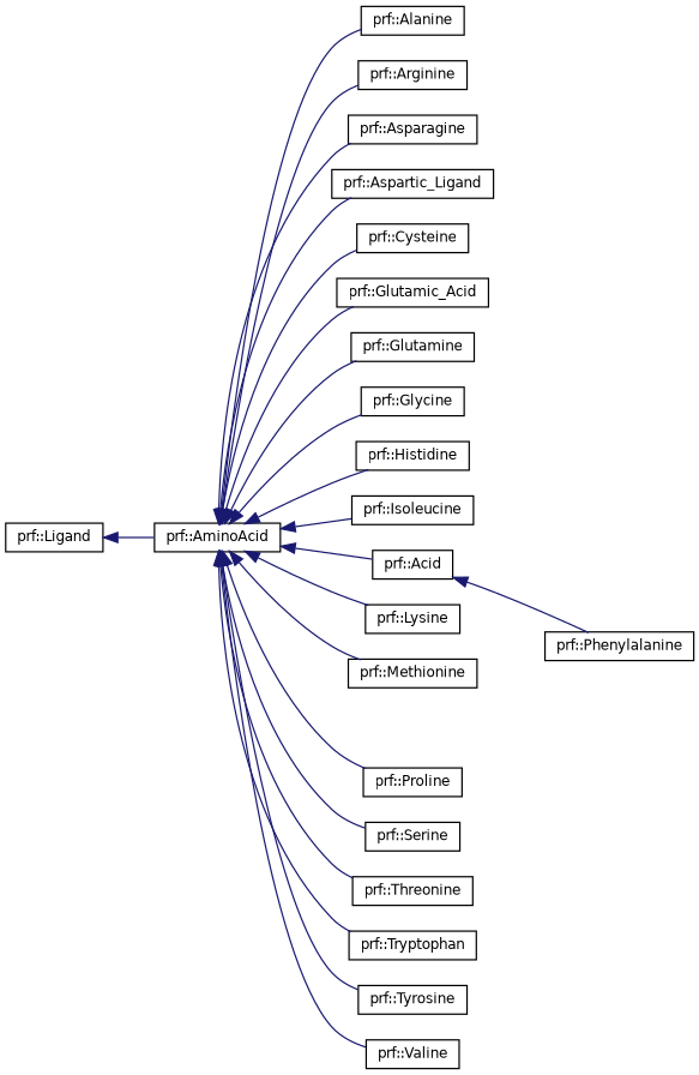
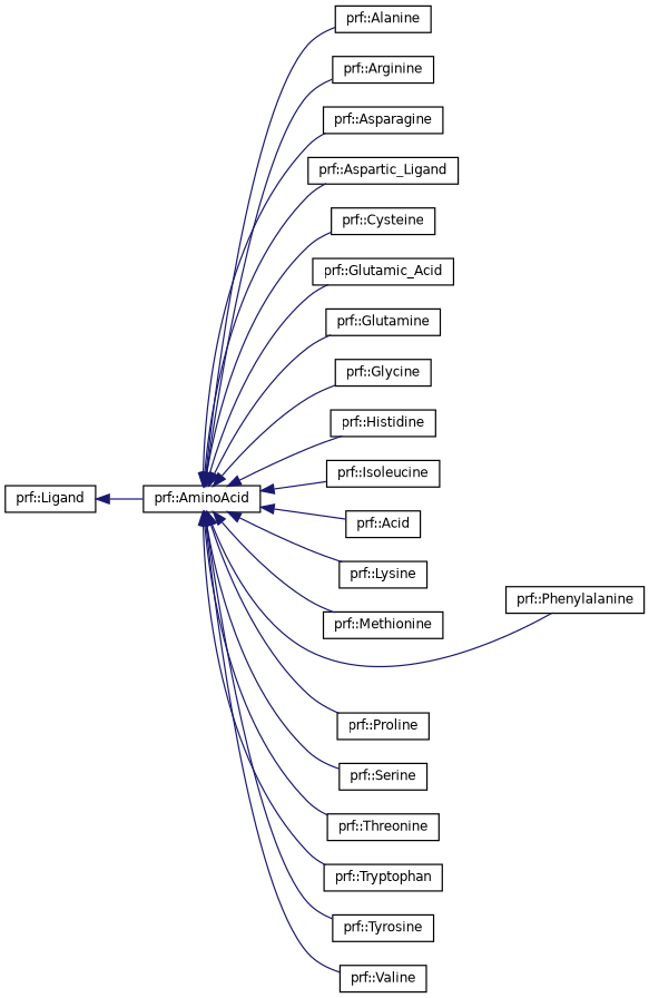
  digraph {
    rankdir=LR
    node [color=black fontname=Helvetica fontsize=10 shape=record]
    edge [color=midnightblue dir=back fontname=Helvetica fontsize=10 labelfontname=Helvetica labelfontsize=10 style=solid]
    n1 [height=0.2 label="prf::Ligand" width=0.4]
    n2 [height=0.2 label="prf::AminoAcid" width=0.4]
    n3 [height=0.2 label="prf::Alanine" width=0.4]
    n4 [height=0.2 label="prf::Arginine" width=0.4]
    n5 [height=0.2 label="prf::Asparagine" width=0.4]
    n6 [height=0.2 label="prf::Aspartic_Ligand" width=0.4]
    n7 [height=0.2 label="prf::Cysteine" width=0.4]
    n8 [height=0.2 label="prf::Glutamic_Acid" width=0.4]
    n9 [height=0.2 label="prf::Glutamine" width=0.4]
    n10 [height=0.2 label="prf::Glycine" width=0.4]
    n11 [height=0.2 label="prf::Histidine" width=0.4]
    n12 [height=0.2 label="prf::Isoleucine" width=0.4]
    n13 [height=0.2 label="prf::Acid" width=0.4]
    n14 [height=0.2 label="prf::Lysine" width=0.4]
    n15 [height=0.2 label="prf::Methionine" width=0.4]
    n16 [height=0.2 label="prf::Phenylalanine" width=0.4]
    n17 [height=0.2 label="prf::Proline" width=0.4]
    n18 [height=0.2 label="prf::Serine" width=0.4]
    n19 [height=0.2 label="prf::Threonine" width=0.4]
    n20 [height=0.2 label="prf::Tryptophan" width=0.4]
    n21 [height=0.2 label="prf::Tyrosine" width=0.4]
    n22 [height=0.2 label="prf::Valine" width=0.4]
    n1 -> n2
    n2 -> n3
    n2 -> n4
    n2 -> n5
    n2 -> n6
    n2 -> n7
    n2 -> n8
    n2 -> n9
    n2 -> n10
    n2 -> n11
    n2 -> n12
    n2 -> n13
    n2 -> n14
    n2 -> n15
-   n13 -> n16
+   n2 -> n16
    n2 -> n17
    n2 -> n18
    n2 -> n19
    n2 -> n20
    n2 -> n21
    n2 -> n22
  }
